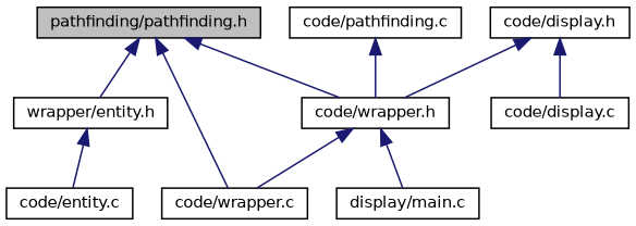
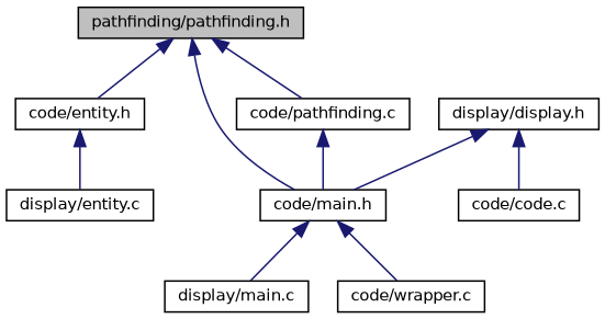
  digraph {
    fontname="DejaVu Sans"
    node [color=black fillcolor=white fontname="DejaVu Sans" fontsize=10 shape=record style=filled]
    edge [color=midnightblue dir=back fontname="DejaVu Sans" fontsize=10 labelfontname=Helvetica labelfontsize=10 style=solid]
    n1 [fillcolor=grey75 fontcolor=black height=0.2 label="pathfinding/pathfinding.h" width=0.4]
-   n2 [height=0.2 label="wrapper/entity.h" width=0.4]
-   n3 [height=0.2 label="code/wrapper.h" width=0.4]
+   n2 [height=0.2 label="code/entity.h" width=0.4]
+   n3 [height=0.2 label="code/main.h" width=0.4]
    n4 [height=0.2 label="code/pathfinding.c" width=0.4]
-   n5 [height=0.2 label="code/entity.c" width=0.4]
+   n5 [height=0.2 label="display/entity.c" width=0.4]
    n6 [height=0.2 label="display/main.c" width=0.4]
    n7 [height=0.2 label="code/wrapper.c" width=0.4]
-   n8 [height=0.2 label="code/display.h" width=0.4]
-   n9 [height=0.2 label="code/display.c" width=0.4]
+   n8 [height=0.2 label="display/display.h" width=0.4]
+   n9 [height=0.2 label="code/code.c" width=0.4]
    n1 -> n2
    n1 -> n3
-   n1 -> n7
+   n1 -> n4
    n2 -> n5
    n3 -> n6
    n3 -> n7
    n4 -> n3
    n8 -> n3
    n8 -> n9
  }
